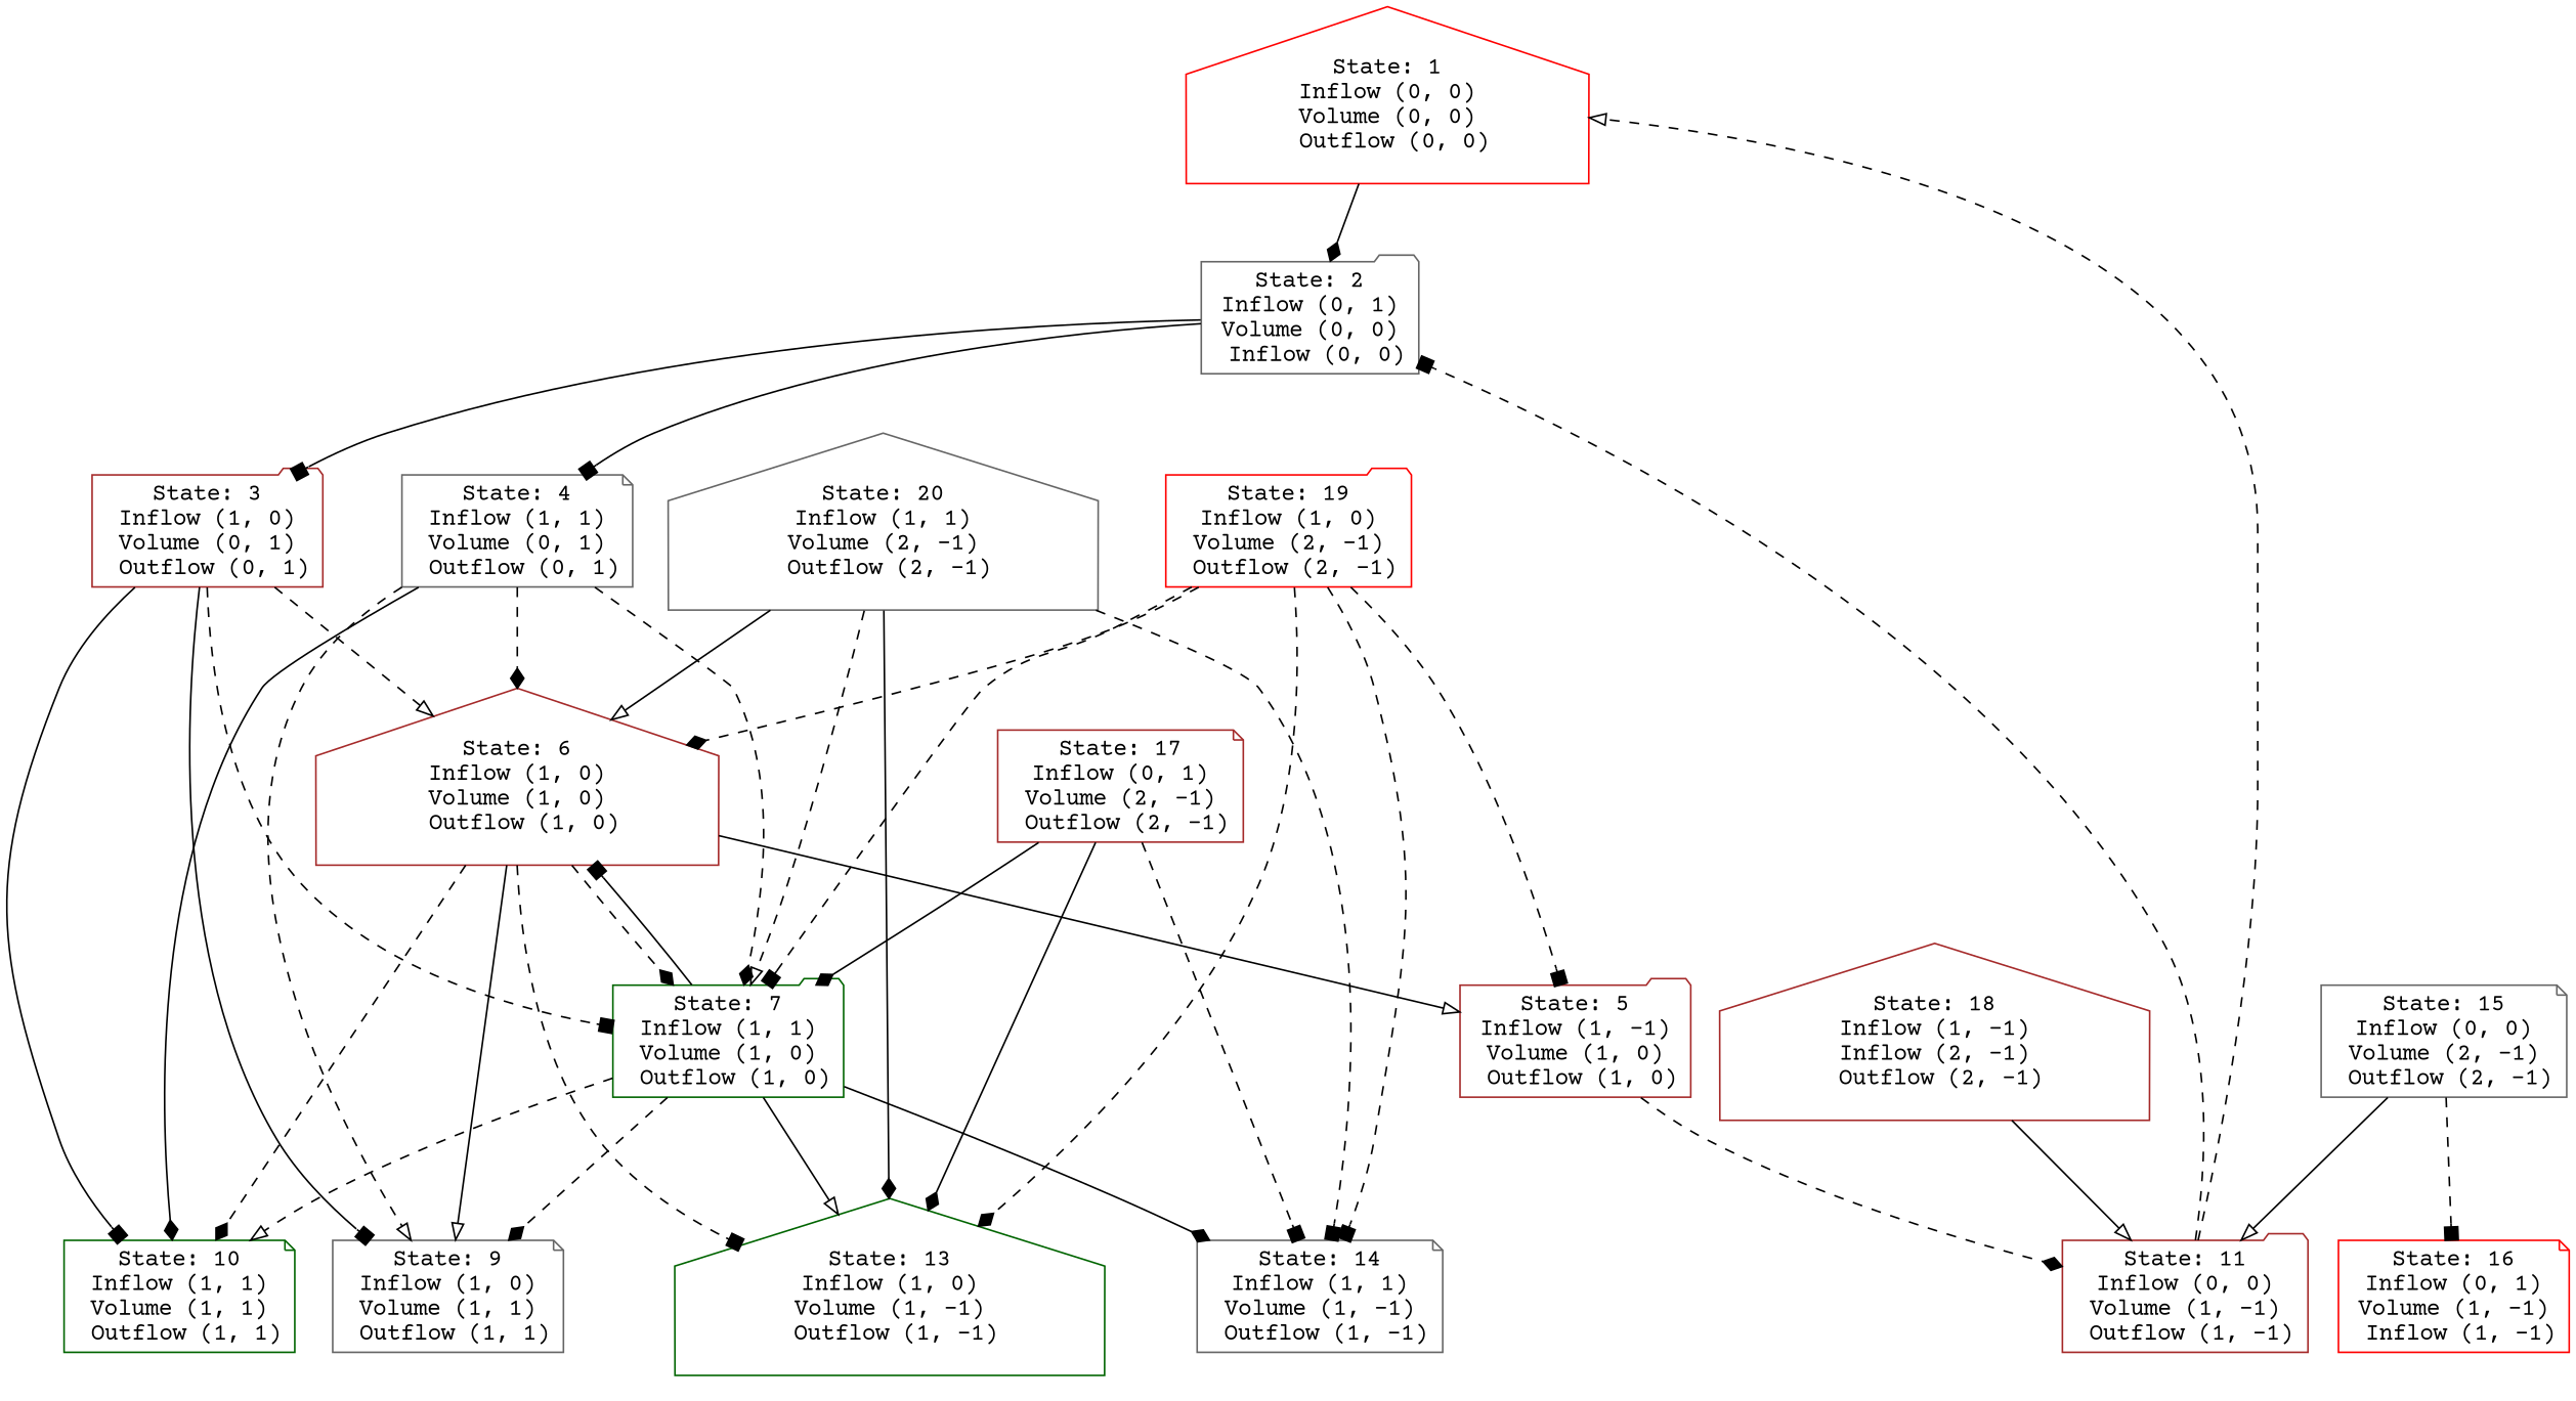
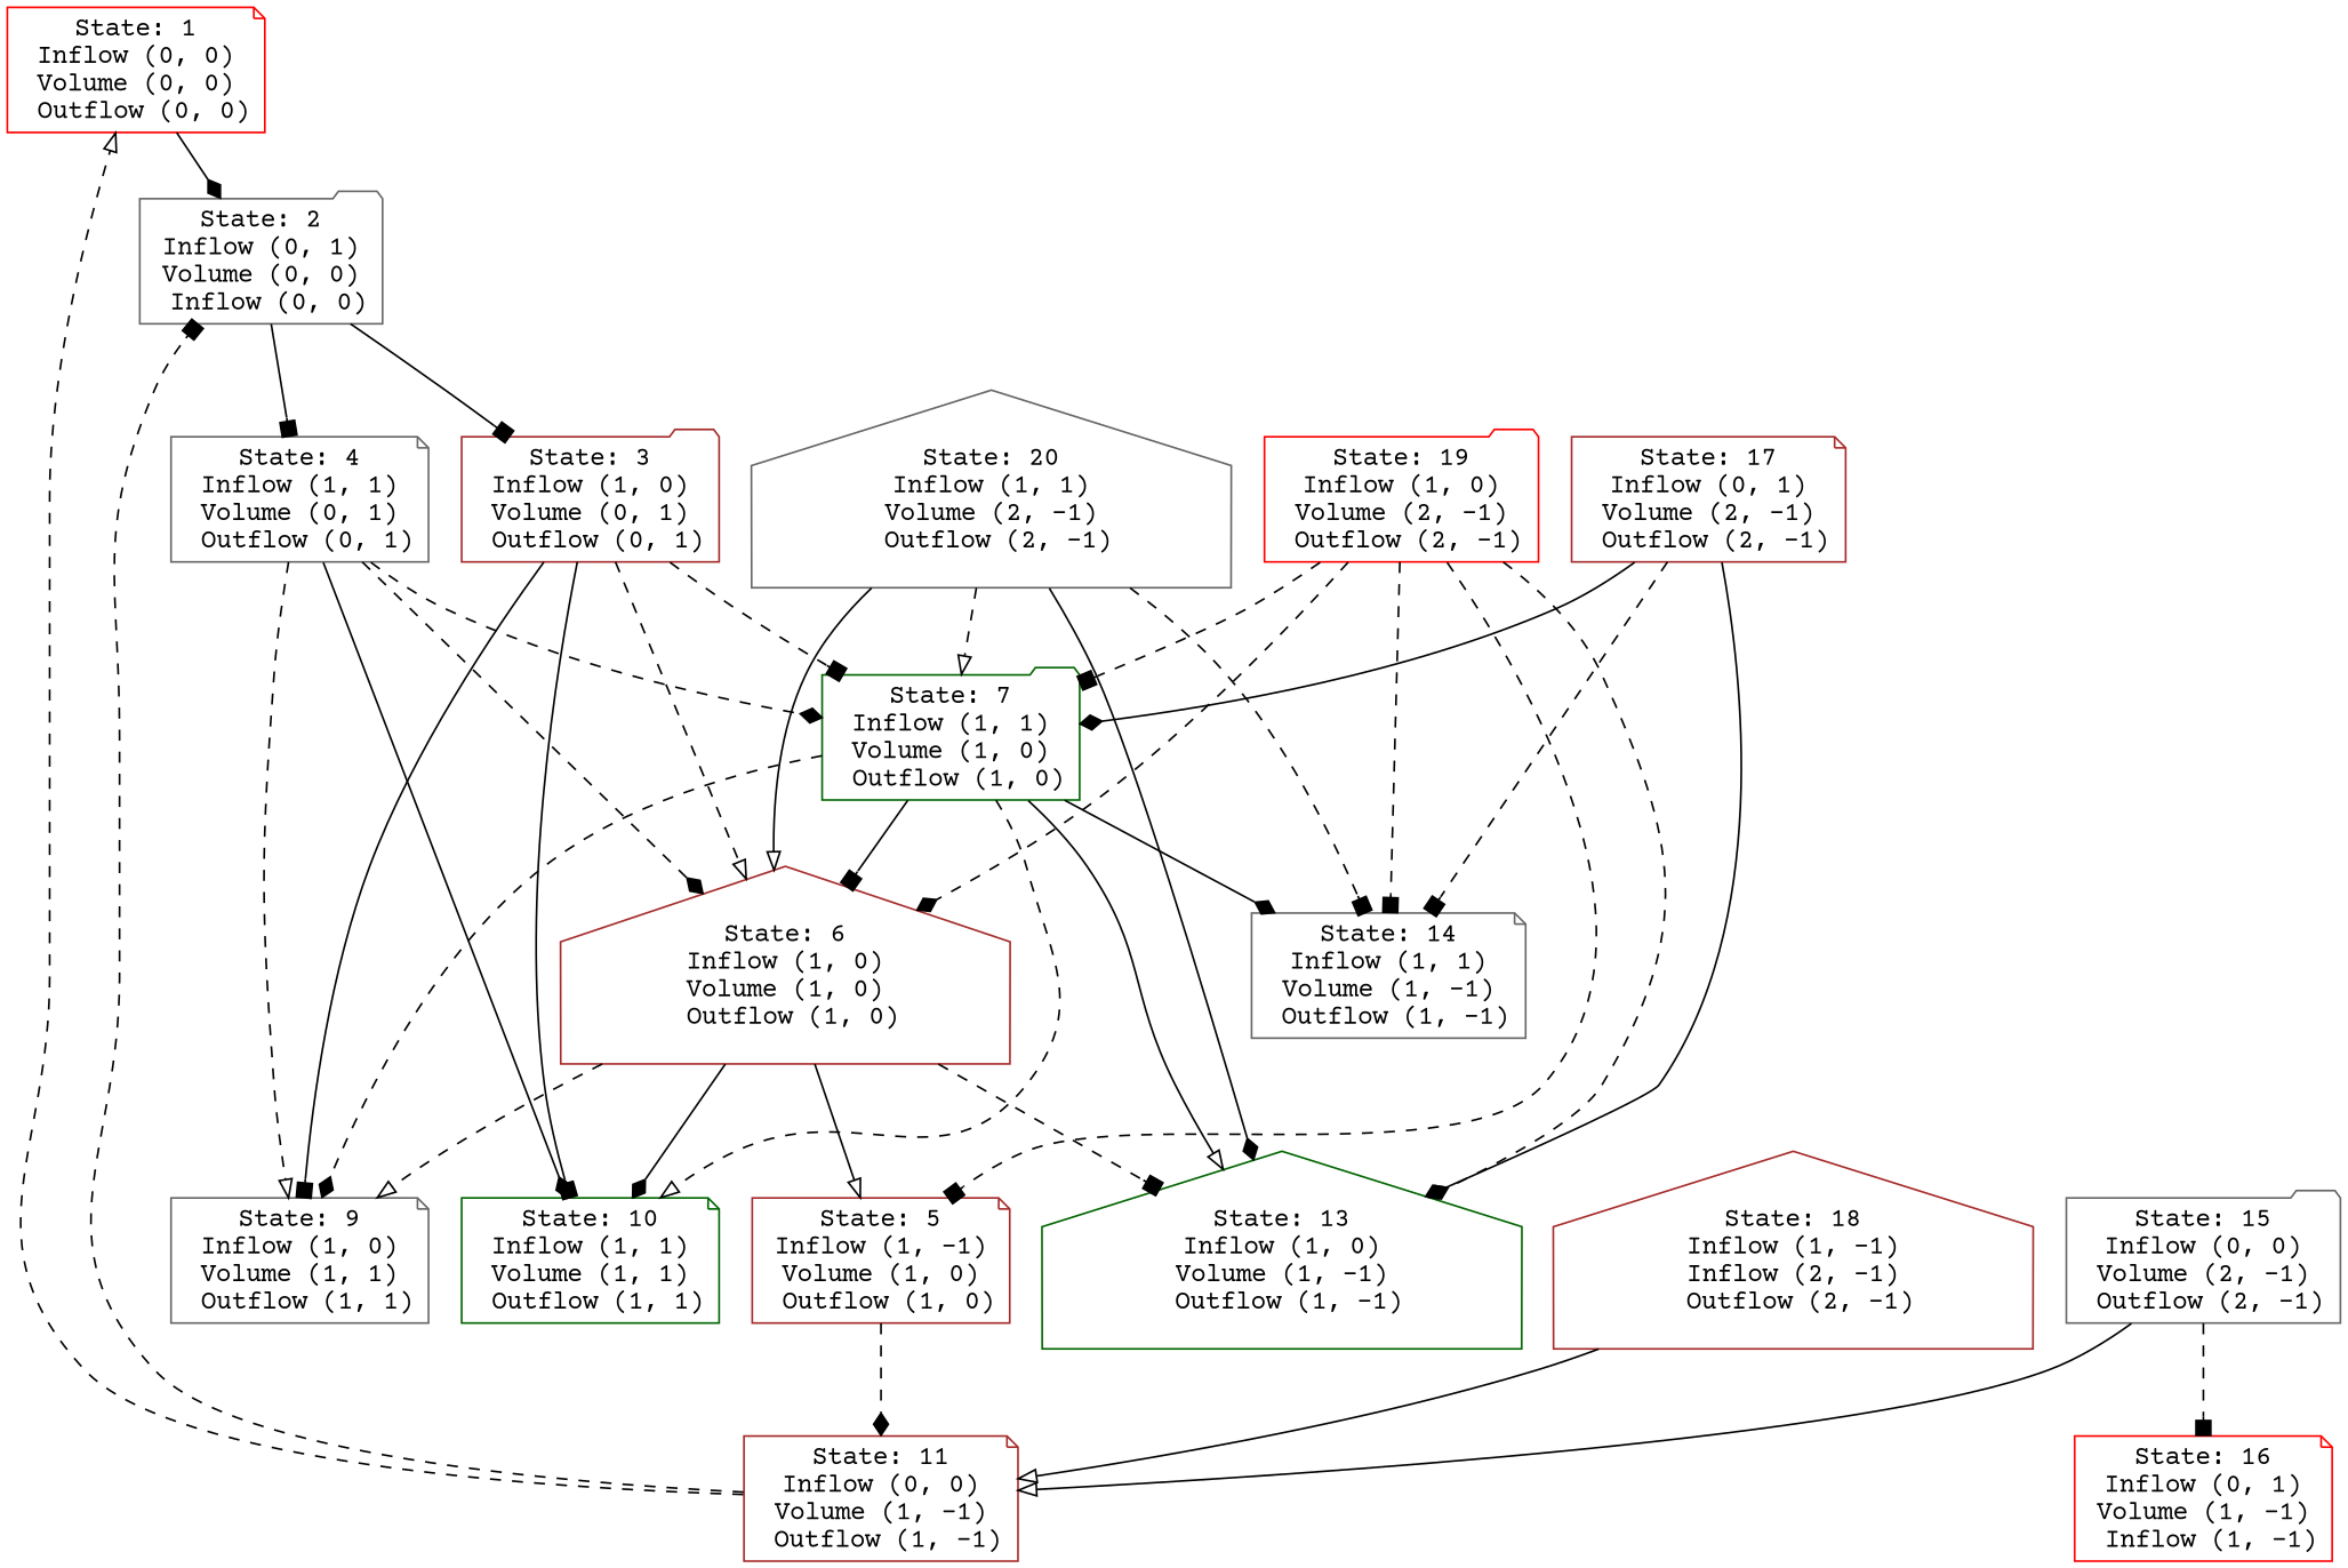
  digraph {
    fontname="Courier Prime"
    node [color=gray40 fontname="Courier Prime" shape=note]
    edge [arrowhead=diamond fontname="Courier Prime" style=dashed]
-   n1 [color=red label="State: 1\nInflow (0, 0)\nVolume (0, 0)\n Outflow (0, 0)" shape=house]
+   n1 [color=red label="State: 1\nInflow (0, 0)\nVolume (0, 0)\n Outflow (0, 0)"]
    n2 [label="State: 2\nInflow (0, 1)\nVolume (0, 0)\n Inflow (0, 0)" shape=folder]
    n3 [color=brown label="State: 3\nInflow (1, 0)\nVolume (0, 1)\n Outflow (0, 1)" shape=folder]
    n4 [label="State: 4\nInflow (1, 1)\nVolume (0, 1)\n Outflow (0, 1)"]
    n5 [color=brown label="State: 6\nInflow (1, 0)\nVolume (1, 0)\n Outflow (1, 0)" shape=house]
    n6 [color=darkgreen label="State: 7\nInflow (1, 1)\nVolume (1, 0)\n Outflow (1, 0)" shape=folder]
    n7 [label="State: 9\nInflow (1, 0)\nVolume (1, 1)\n Outflow (1, 1)"]
    n8 [color=darkgreen label="State: 10\nInflow (1, 1)\nVolume (1, 1)\n Outflow (1, 1)"]
-   n9 [color=brown label="State: 5\nInflow (1, -1)\nVolume (1, 0)\n Outflow (1, 0)" shape=folder]
-   n10 [color=brown label="State: 11\nInflow (0, 0)\nVolume (1, -1)\n Outflow (1, -1)" shape=folder]
+   n9 [color=brown label="State: 5\nInflow (1, -1)\nVolume (1, 0)\n Outflow (1, 0)"]
+   n10 [color=brown label="State: 11\nInflow (0, 0)\nVolume (1, -1)\n Outflow (1, -1)"]
    n11 [color=darkgreen label="State: 13\nInflow (1, 0)\nVolume (1, -1)\n Outflow (1, -1)" shape=house]
    n12 [label="State: 14\nInflow (1, 1)\nVolume (1, -1)\n Outflow (1, -1)"]
-   n13 [label="State: 15\nInflow (0, 0)\nVolume (2, -1)\n Outflow (2, -1)"]
+   n13 [label="State: 15\nInflow (0, 0)\nVolume (2, -1)\n Outflow (2, -1)" shape=folder]
    n14 [color=red label="State: 16\nInflow (0, 1)\nVolume (1, -1)\n Inflow (1, -1)"]
    n15 [color=brown label="State: 17\nInflow (0, 1)\nVolume (2, -1)\n Outflow (2, -1)"]
    n16 [color=brown label="State: 18\nInflow (1, -1)\nInflow (2, -1)\n Outflow (2, -1)" shape=house]
    n17 [color=red label="State: 19\nInflow (1, 0)\nVolume (2, -1)\n Outflow (2, -1)" shape=folder]
    n18 [label="State: 20\nInflow (1, 1)\nVolume (2, -1)\n Outflow (2, -1)" shape=house]
    n1 -> n2 [style=solid]
    n2 -> n3 [arrowhead=box style=solid]
    n2 -> n4 [arrowhead=box style=solid]
    n3 -> n5 [arrowhead=onormal]
    n3 -> n6 [arrowhead=box]
    n3 -> n7 [arrowhead=box style=solid]
    n3 -> n8 [arrowhead=box style=solid]
    n4 -> n5
    n4 -> n6
    n4 -> n7 [arrowhead=onormal]
    n4 -> n8 [style=solid]
-   n5 -> n6
-   n5 -> n7 [arrowhead=onormal style=solid]
-   n5 -> n8
+   n5 -> n7 [arrowhead=onormal]
+   n5 -> n8 [style=solid]
    n5 -> n9 [arrowhead=onormal style=solid]
    n5 -> n11 [arrowhead=box]
    n6 -> n5 [arrowhead=box style=solid]
    n6 -> n7
    n6 -> n8 [arrowhead=onormal]
    n6 -> n11 [arrowhead=onormal style=solid]
    n6 -> n12 [style=solid]
    n9 -> n10
    n10 -> n1 [arrowhead=onormal]
    n10 -> n2 [arrowhead=box]
    n13 -> n10 [arrowhead=onormal style=solid]
    n13 -> n14 [arrowhead=box]
    n15 -> n6 [style=solid]
    n15 -> n11 [style=solid]
    n15 -> n12 [arrowhead=box]
    n16 -> n10 [arrowhead=onormal style=solid]
    n17 -> n5
    n17 -> n6 [arrowhead=box]
    n17 -> n9 [arrowhead=box]
    n17 -> n11
    n17 -> n12 [arrowhead=box]
    n18 -> n5 [arrowhead=onormal style=solid]
    n18 -> n6 [arrowhead=onormal]
    n18 -> n11 [style=solid]
    n18 -> n12 [arrowhead=box]
  }
